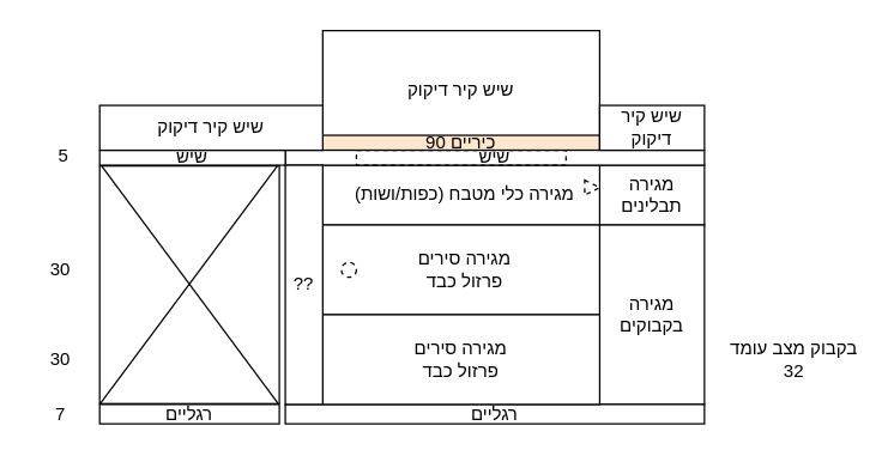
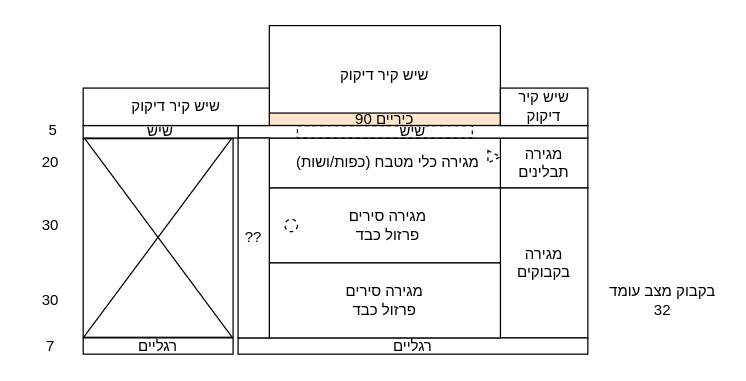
  <mxCell id="0" />
  <mxCell id="1" parent="0" />
  <mxCell id="2" value="שיש קיר דיקוק" style="rounded=0;whiteSpace=wrap;html=1;direction=&quot;rtl&quot;;" vertex="1" parent="1"><mxGeometry x="215" y="20" width="185" height="80" as="geometry" /></mxCell>
  <mxCell id="3" value="&lt;div&gt;מגירה כלי מטבח (כפות/ושות)&lt;br&gt;&lt;/div&gt;" style="rounded=0;whiteSpace=wrap;html=1;direction=&quot;rtl&quot;;" parent="1" vertex="1"><mxGeometry x="215" y="110" width="190" height="40" as="geometry" /></mxCell>
  <mxCell id="4" value="כיריים 90" style="rounded=0;whiteSpace=wrap;html=1;direction=&quot;rtl&quot;;fillColor=#ffe6cc;" parent="1" vertex="1"><mxGeometry x="215" y="90" width="185" height="10" as="geometry" /></mxCell>
  <mxCell id="5" value="&lt;div&gt;מגירה סירים&lt;/div&gt;&lt;div&gt;פרזול כבד&lt;br&gt;&lt;/div&gt;" style="rounded=0;whiteSpace=wrap;html=1;direction=&quot;rtl&quot;;" parent="1" vertex="1"><mxGeometry x="215" y="150" width="190" height="60" as="geometry" /></mxCell>
  <mxCell id="6" value="מגירה תבלינים" style="rounded=0;whiteSpace=wrap;html=1;direction=&quot;rtl&quot;;" parent="1" vertex="1"><mxGeometry x="400" y="110" width="70" height="40" as="geometry" /></mxCell>
  <mxCell id="7" value="מגירה בקבוקים" style="rounded=0;whiteSpace=wrap;html=1;direction=&quot;rtl&quot;;" parent="1" vertex="1"><mxGeometry x="400" y="150" width="70" height="120" as="geometry" /></mxCell>
+ <mxCell id="8" value="20" style="text;html=1;strokeColor=none;fillColor=none;align=center;verticalAlign=middle;whiteSpace=wrap;rounded=0;" parent="1" vertex="1"><mxGeometry x="20" y="120" width="40" height="20" as="geometry" /></mxCell>
  <mxCell id="9" value="30" style="text;html=1;strokeColor=none;fillColor=none;align=center;verticalAlign=middle;whiteSpace=wrap;rounded=0;" parent="1" vertex="1"><mxGeometry x="20" y="170" width="40" height="20" as="geometry" /></mxCell>
  <mxCell id="10" value="30" style="text;html=1;strokeColor=none;fillColor=none;align=center;verticalAlign=middle;whiteSpace=wrap;rounded=0;" parent="1" vertex="1"><mxGeometry x="20" y="230" width="40" height="20" as="geometry" /></mxCell>
  <mxCell id="11" value="7" style="text;html=1;strokeColor=none;fillColor=none;align=center;verticalAlign=middle;whiteSpace=wrap;rounded=0;" parent="1" vertex="1"><mxGeometry x="20" y="270" width="40" height="13" as="geometry" /></mxCell>
  <mxCell id="12" value="רגליים" style="rounded=0;whiteSpace=wrap;html=1;direction=&quot;rtl&quot;;" parent="1" vertex="1"><mxGeometry x="190" y="270" width="280" height="13" as="geometry" /></mxCell>
  <mxCell id="13" value="&lt;div&gt;מגירה סירים&lt;/div&gt;&lt;div&gt;פרזול כבד&lt;br&gt;&lt;/div&gt;" style="rounded=0;whiteSpace=wrap;html=1;direction=&quot;rtl&quot;;" parent="1" vertex="1"><mxGeometry x="215" y="210" width="185" height="60" as="geometry" /></mxCell>
  <mxCell id="14" value="שיש" style="rounded=0;whiteSpace=wrap;html=1;direction=&quot;rtl&quot;;" parent="1" vertex="1"><mxGeometry x="190" y="100" width="280" height="10" as="geometry" /></mxCell>
  <mxCell id="15" value="5" style="text;html=1;strokeColor=none;fillColor=none;align=center;verticalAlign=middle;whiteSpace=wrap;rounded=0;" parent="1" vertex="1"><mxGeometry x="22" y="99" width="40" height="10" as="geometry" /></mxCell>
  <mxCell id="16" value="" style="rounded=0;whiteSpace=wrap;html=1;direction=&quot;rtl&quot;;dashed=1;fillColor=none;" parent="1" vertex="1"><mxGeometry x="237.5" y="100" width="140" height="10" as="geometry" /></mxCell>
  <mxCell id="17" value="" style="triangle;whiteSpace=wrap;html=1;dashed=1;" parent="1" vertex="1"><mxGeometry x="390" y="120" width="10" height="10" as="geometry" /></mxCell>
  <mxCell id="18" value="רגליים" style="rounded=0;whiteSpace=wrap;html=1;direction=&quot;rtl&quot;;" parent="1" vertex="1"><mxGeometry x="66" y="270" width="120" height="13" as="geometry" /></mxCell>
  <mxCell id="19" value="??" style="rounded=0;whiteSpace=wrap;html=1;direction=&quot;rtl&quot;;" parent="1" vertex="1"><mxGeometry x="190" y="110" width="25" height="160" as="geometry" /></mxCell>
  <mxCell id="20" value="" style="rounded=0;whiteSpace=wrap;html=1;direction=&quot;rtl&quot;;" parent="1" vertex="1"><mxGeometry x="66" y="110.5" width="120" height="159" as="geometry" /></mxCell>
  <mxCell id="21" value="שיש" style="rounded=0;whiteSpace=wrap;html=1;direction=&quot;rtl&quot;;" parent="1" vertex="1"><mxGeometry x="66" y="100" width="124" height="10" as="geometry" /></mxCell>
  <mxCell id="22" value="" style="endArrow=none;html=1;entryX=0.992;entryY=-0.003;entryDx=0;entryDy=0;entryPerimeter=0;" parent="1" target="20" edge="1"><mxGeometry width="50" height="50" relative="1" as="geometry"><mxPoint x="66" y="270" as="sourcePoint" /><mxPoint x="116" y="220" as="targetPoint" /></mxGeometry></mxCell>
  <mxCell id="23" value="" style="endArrow=none;html=1;entryX=0.008;entryY=-0.003;entryDx=0;entryDy=0;entryPerimeter=0;exitX=0.992;exitY=0.998;exitDx=0;exitDy=0;exitPerimeter=0;" parent="1" source="20" target="20" edge="1"><mxGeometry width="50" height="50" relative="1" as="geometry"><mxPoint x="76" y="280" as="sourcePoint" /><mxPoint x="195.04" y="120.023" as="targetPoint" /></mxGeometry></mxCell>
  <mxCell id="24" value="" style="ellipse;whiteSpace=wrap;html=1;aspect=fixed;dashed=1;fillColor=none;" parent="1" vertex="1"><mxGeometry x="227.5" y="175" width="10" height="10" as="geometry" /></mxCell>
  <mxCell id="25" value="&lt;div&gt;בקבוק מצב עומד&lt;/div&gt;&lt;div&gt;32&lt;br&gt;&lt;/div&gt;" style="text;html=1;strokeColor=none;fillColor=none;align=center;verticalAlign=middle;whiteSpace=wrap;rounded=0;direction=rtl;" parent="1" vertex="1"><mxGeometry x="485" y="220" width="90" height="40" as="geometry" /></mxCell>
  <mxCell id="26" value="שיש קיר דיקוק" style="rounded=0;whiteSpace=wrap;html=1;direction=&quot;rtl&quot;;" vertex="1" parent="1"><mxGeometry x="66" y="70" width="149" height="30" as="geometry" /></mxCell>
  <mxCell id="27" value="שיש קיר דיקוק" style="rounded=0;whiteSpace=wrap;html=1;direction=&quot;rtl&quot;;" vertex="1" parent="1"><mxGeometry x="400" y="70" width="70" height="30" as="geometry" /></mxCell>
